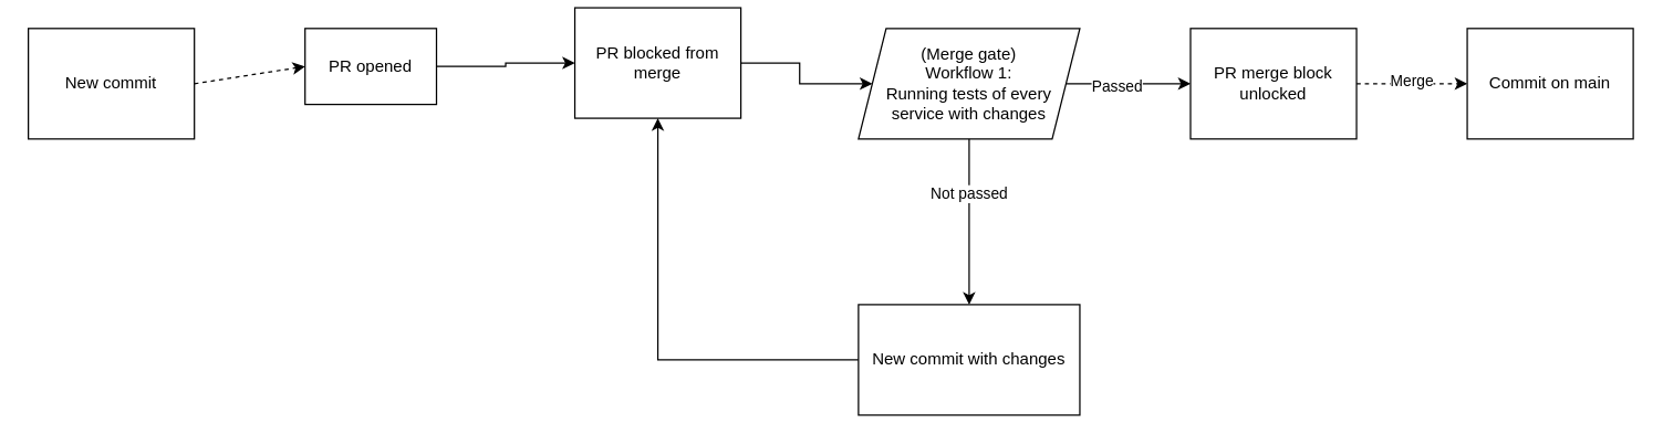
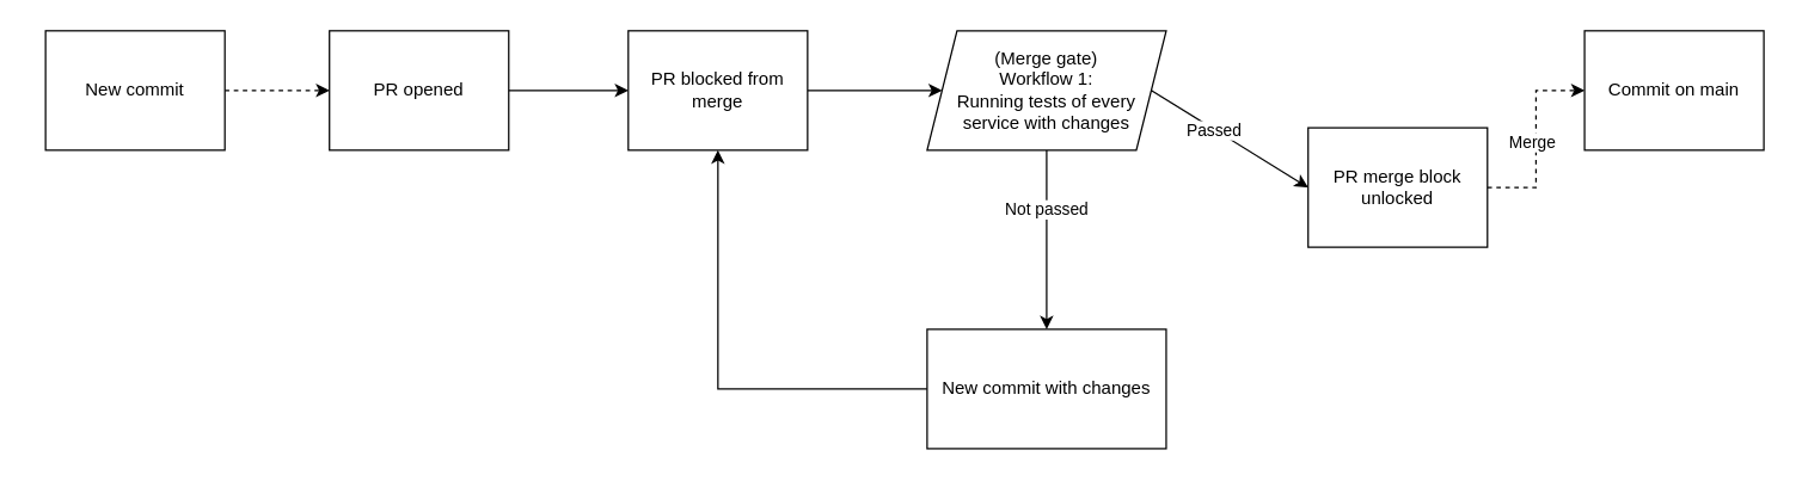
  <mxCell id="0" />
  <mxCell id="1" parent="0" />
  <mxCell id="2" style="edgeStyle=orthogonalEdgeStyle;rounded=0;orthogonalLoop=1;jettySize=auto;html=1;entryX=0.5;entryY=0;entryDx=0;entryDy=0;exitX=0.5;exitY=1;exitDx=0;exitDy=0;" parent="1" source="6" target="18" edge="1"><mxGeometry relative="1" as="geometry"><mxPoint x="710" y="110" as="sourcePoint" /><mxPoint x="660" y="80" as="targetPoint" /><Array as="points"><mxPoint x="700" y="220" /><mxPoint x="700" y="220" /></Array></mxGeometry></mxCell>
  <mxCell id="3" value="Not passed" style="edgeLabel;html=1;align=center;verticalAlign=middle;resizable=0;points=[];" parent="2" vertex="1" connectable="0"><mxGeometry x="-0.357" y="-1" relative="1" as="geometry"><mxPoint as="offset" /></mxGeometry></mxCell>
  <mxCell id="4" style="edgeStyle=none;html=1;exitX=1;exitY=0.5;exitDx=0;exitDy=0;entryX=0;entryY=0.5;entryDx=0;entryDy=0;" edge="1" parent="1" source="6" target="15"><mxGeometry relative="1" as="geometry" /></mxCell>
  <mxCell id="5" value="Passed" style="edgeLabel;html=1;align=center;verticalAlign=middle;resizable=0;points=[];" vertex="1" connectable="0" parent="4"><mxGeometry x="-0.209" y="-1" relative="1" as="geometry"><mxPoint as="offset" /></mxGeometry></mxCell>
  <mxCell id="6" value="(Merge gate)&lt;div&gt;Workflow 1:&lt;br&gt;&lt;div&gt;Running tests of every service with changes&lt;/div&gt;&lt;/div&gt;" style="shape=parallelogram;perimeter=parallelogramPerimeter;whiteSpace=wrap;html=1;fixedSize=1;" parent="1" vertex="1"><mxGeometry x="620" y="20" width="160" height="80" as="geometry" /></mxCell>
  <mxCell id="7" style="edgeStyle=orthogonalEdgeStyle;rounded=0;orthogonalLoop=1;jettySize=auto;html=1;exitX=1;exitY=0.5;exitDx=0;exitDy=0;entryX=0;entryY=0.5;entryDx=0;entryDy=0;" parent="1" source="8" target="12" edge="1"><mxGeometry relative="1" as="geometry" /></mxCell>
- <mxCell id="8" value="PR opened" style="rounded=0;whiteSpace=wrap;html=1;" parent="1" vertex="1"><mxGeometry x="220" y="20" width="95" height="55" as="geometry" /></mxCell>
+ <mxCell id="8" value="PR opened" style="rounded=0;whiteSpace=wrap;html=1;" parent="1" vertex="1"><mxGeometry x="220" y="20" width="120" height="80" as="geometry" /></mxCell>
  <mxCell id="9" style="edgeStyle=none;html=1;exitX=1;exitY=0.5;exitDx=0;exitDy=0;entryX=0;entryY=0.5;entryDx=0;entryDy=0;dashed=1;" edge="1" parent="1" source="10" target="8"><mxGeometry relative="1" as="geometry" /></mxCell>
- <mxCell id="10" value="New commit" style="rounded=0;whiteSpace=wrap;html=1;" parent="1" vertex="1"><mxGeometry x="20" y="20" width="120" height="80" as="geometry" /></mxCell>
+ <mxCell id="10" value="New commit" style="rounded=0;whiteSpace=wrap;html=1;" parent="1" vertex="1"><mxGeometry x="30" y="20" width="120" height="80" as="geometry" /></mxCell>
  <mxCell id="11" style="edgeStyle=orthogonalEdgeStyle;rounded=0;orthogonalLoop=1;jettySize=auto;html=1;exitX=1;exitY=0.5;exitDx=0;exitDy=0;entryX=0;entryY=0.5;entryDx=0;entryDy=0;" parent="1" source="12" target="6" edge="1"><mxGeometry relative="1" as="geometry" /></mxCell>
- <mxCell id="12" value="PR blocked from merge" style="rounded=0;whiteSpace=wrap;html=1;" parent="1" vertex="1"><mxGeometry x="415" y="5" width="120" height="80" as="geometry" /></mxCell>
+ <mxCell id="12" value="PR blocked from merge" style="rounded=0;whiteSpace=wrap;html=1;" parent="1" vertex="1"><mxGeometry x="420" y="20" width="120" height="80" as="geometry" /></mxCell>
  <mxCell id="13" style="edgeStyle=orthogonalEdgeStyle;rounded=0;orthogonalLoop=1;jettySize=auto;html=1;exitX=1;exitY=0.5;exitDx=0;exitDy=0;entryX=0;entryY=0.5;entryDx=0;entryDy=0;dashed=1;" parent="1" source="15" edge="1" target="16"><mxGeometry relative="1" as="geometry"><mxPoint x="479.529" y="-160" as="targetPoint" /></mxGeometry></mxCell>
  <mxCell id="14" value="Merge" style="edgeLabel;html=1;align=center;verticalAlign=middle;resizable=0;points=[];" parent="13" vertex="1" connectable="0"><mxGeometry x="-0.034" y="3" relative="1" as="geometry"><mxPoint as="offset" /></mxGeometry></mxCell>
- <mxCell id="15" value="PR merge block unlocked" style="rounded=0;whiteSpace=wrap;html=1;" parent="1" vertex="1"><mxGeometry x="860" y="20" width="120" height="80" as="geometry" /></mxCell>
+ <mxCell id="15" value="PR merge block unlocked" style="rounded=0;whiteSpace=wrap;html=1;" parent="1" vertex="1"><mxGeometry x="875" y="85" width="120" height="80" as="geometry" /></mxCell>
  <mxCell id="16" value="Commit on main" style="rounded=0;whiteSpace=wrap;html=1;" parent="1" vertex="1"><mxGeometry x="1060" y="20" width="120" height="80" as="geometry" /></mxCell>
  <mxCell id="17" style="edgeStyle=orthogonalEdgeStyle;rounded=0;orthogonalLoop=1;jettySize=auto;html=1;exitX=0;exitY=0.5;exitDx=0;exitDy=0;entryX=0.5;entryY=1;entryDx=0;entryDy=0;" parent="1" source="18" target="12" edge="1"><mxGeometry relative="1" as="geometry"><mxPoint x="639.529" y="250" as="targetPoint" /></mxGeometry></mxCell>
  <mxCell id="18" value="New commit with changes" style="rounded=0;whiteSpace=wrap;html=1;" parent="1" vertex="1"><mxGeometry x="620" y="220" width="160" height="80" as="geometry" /></mxCell>
